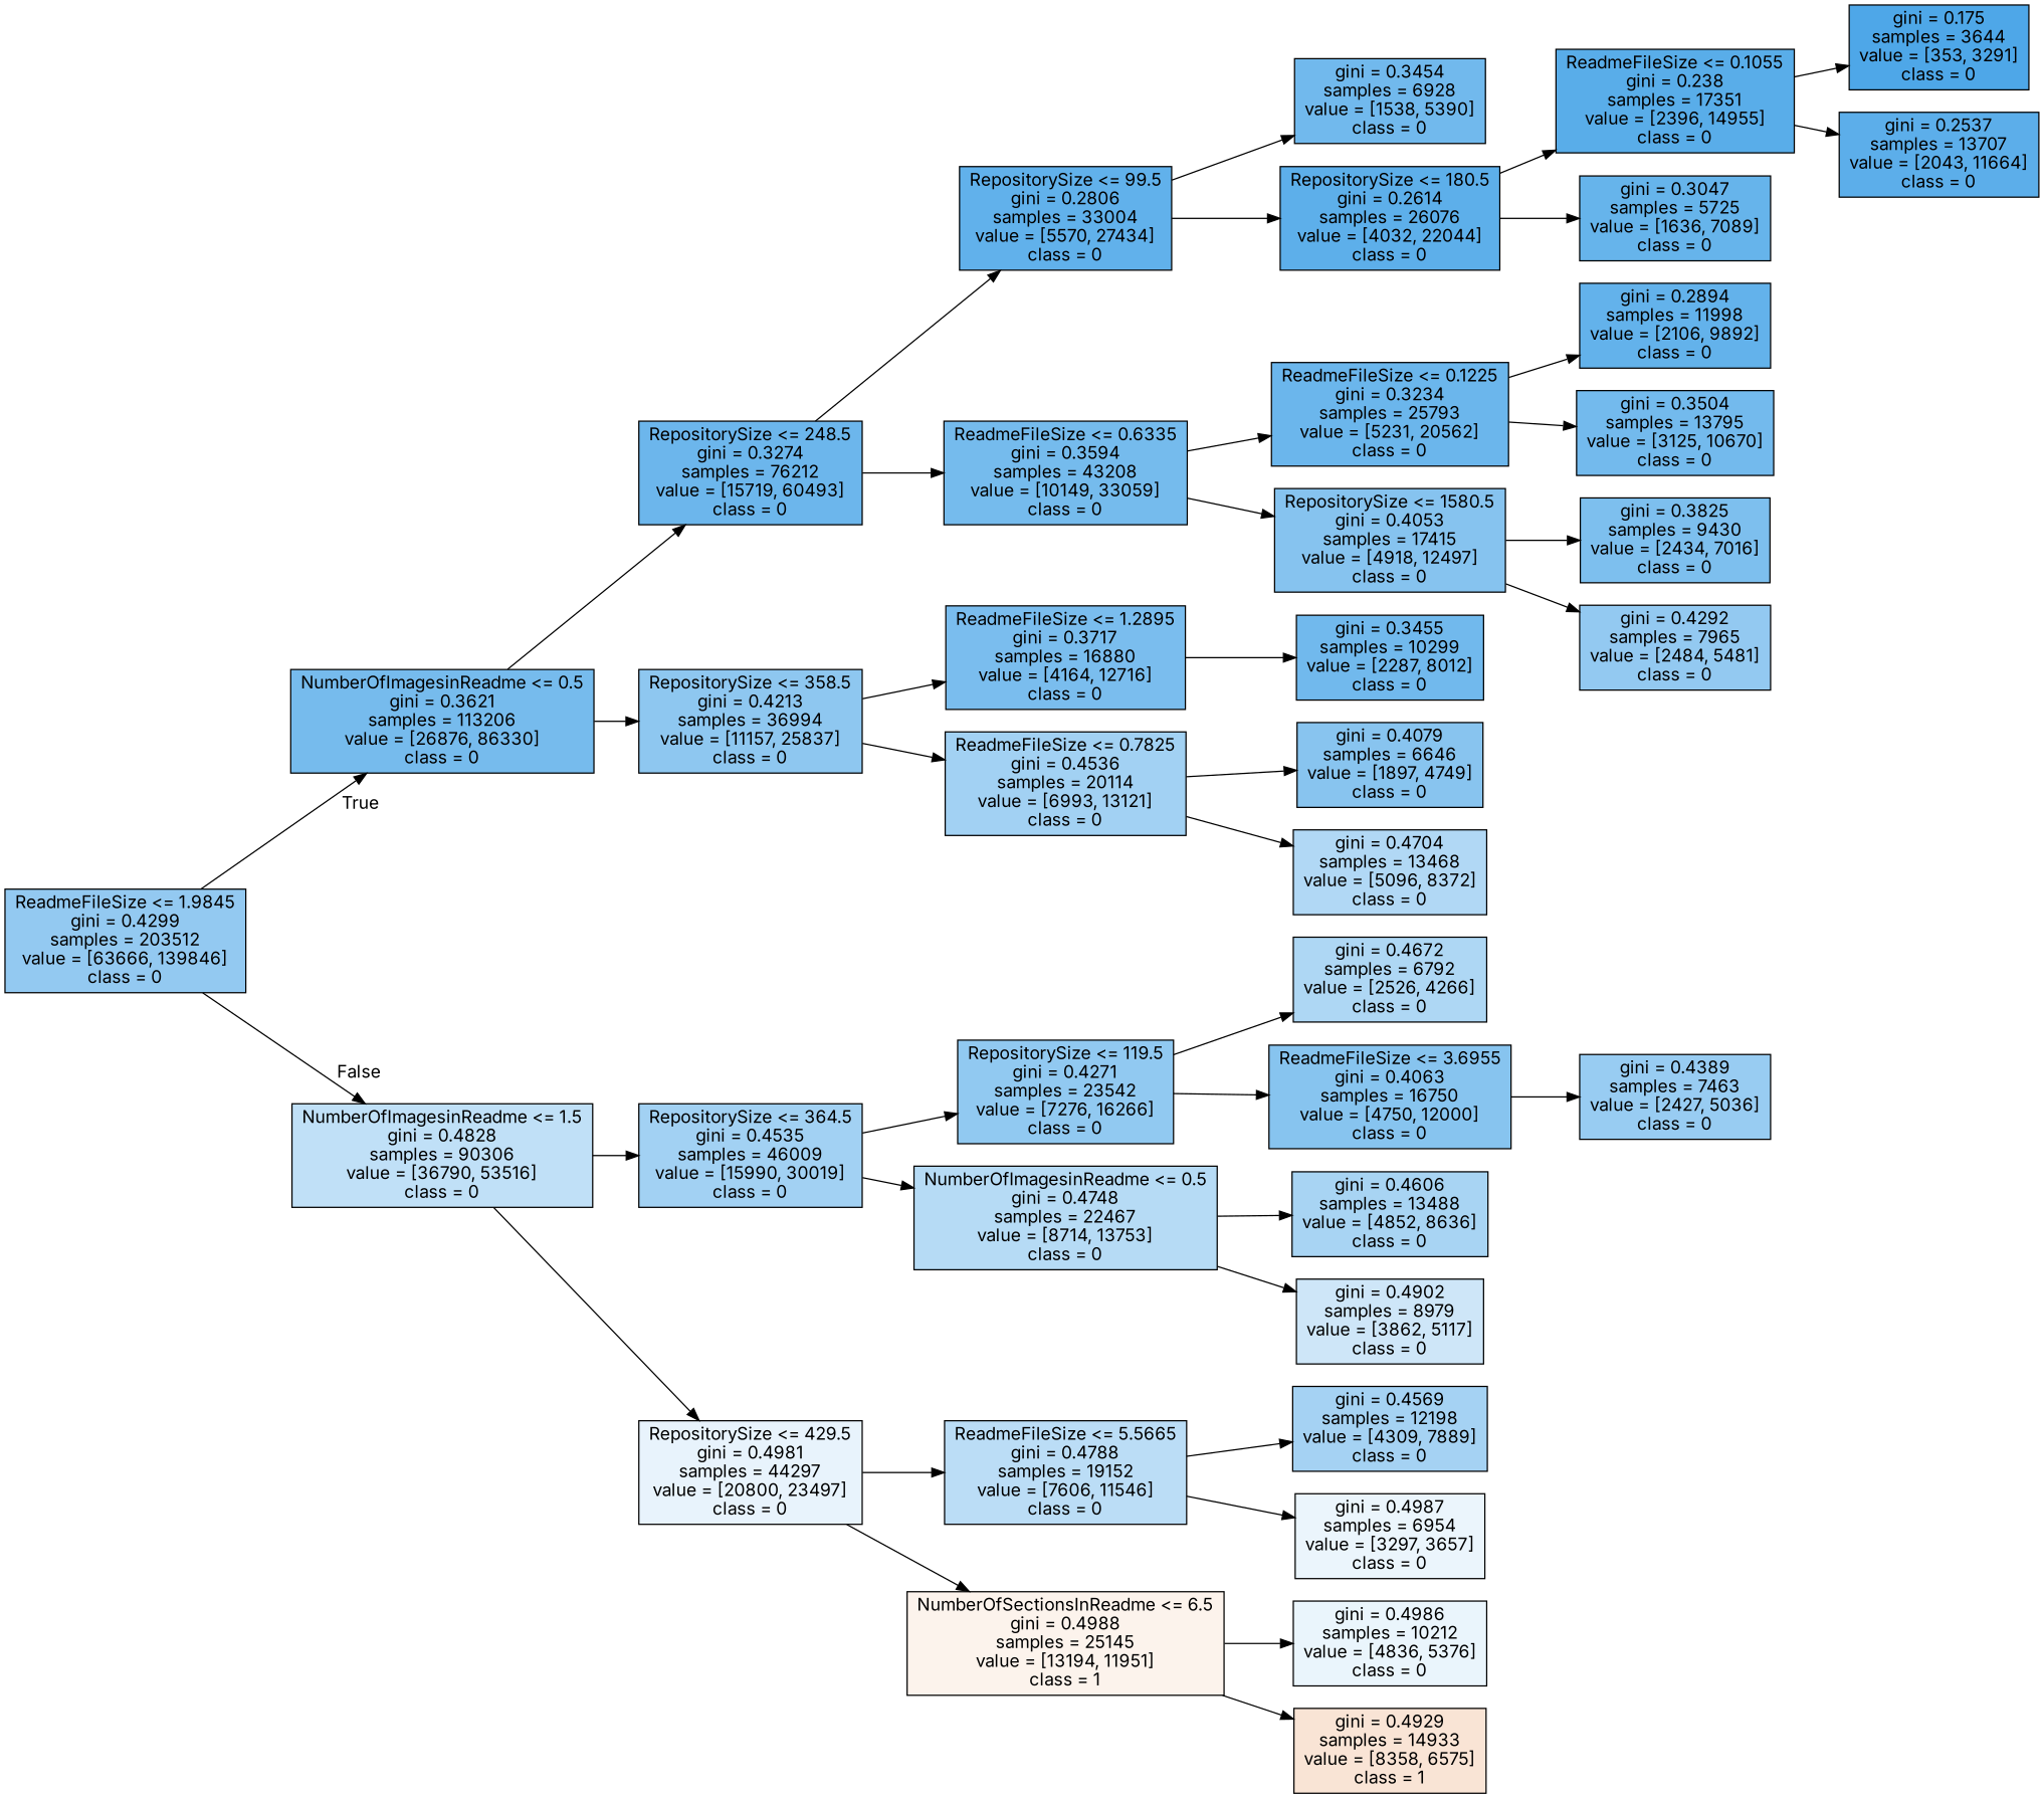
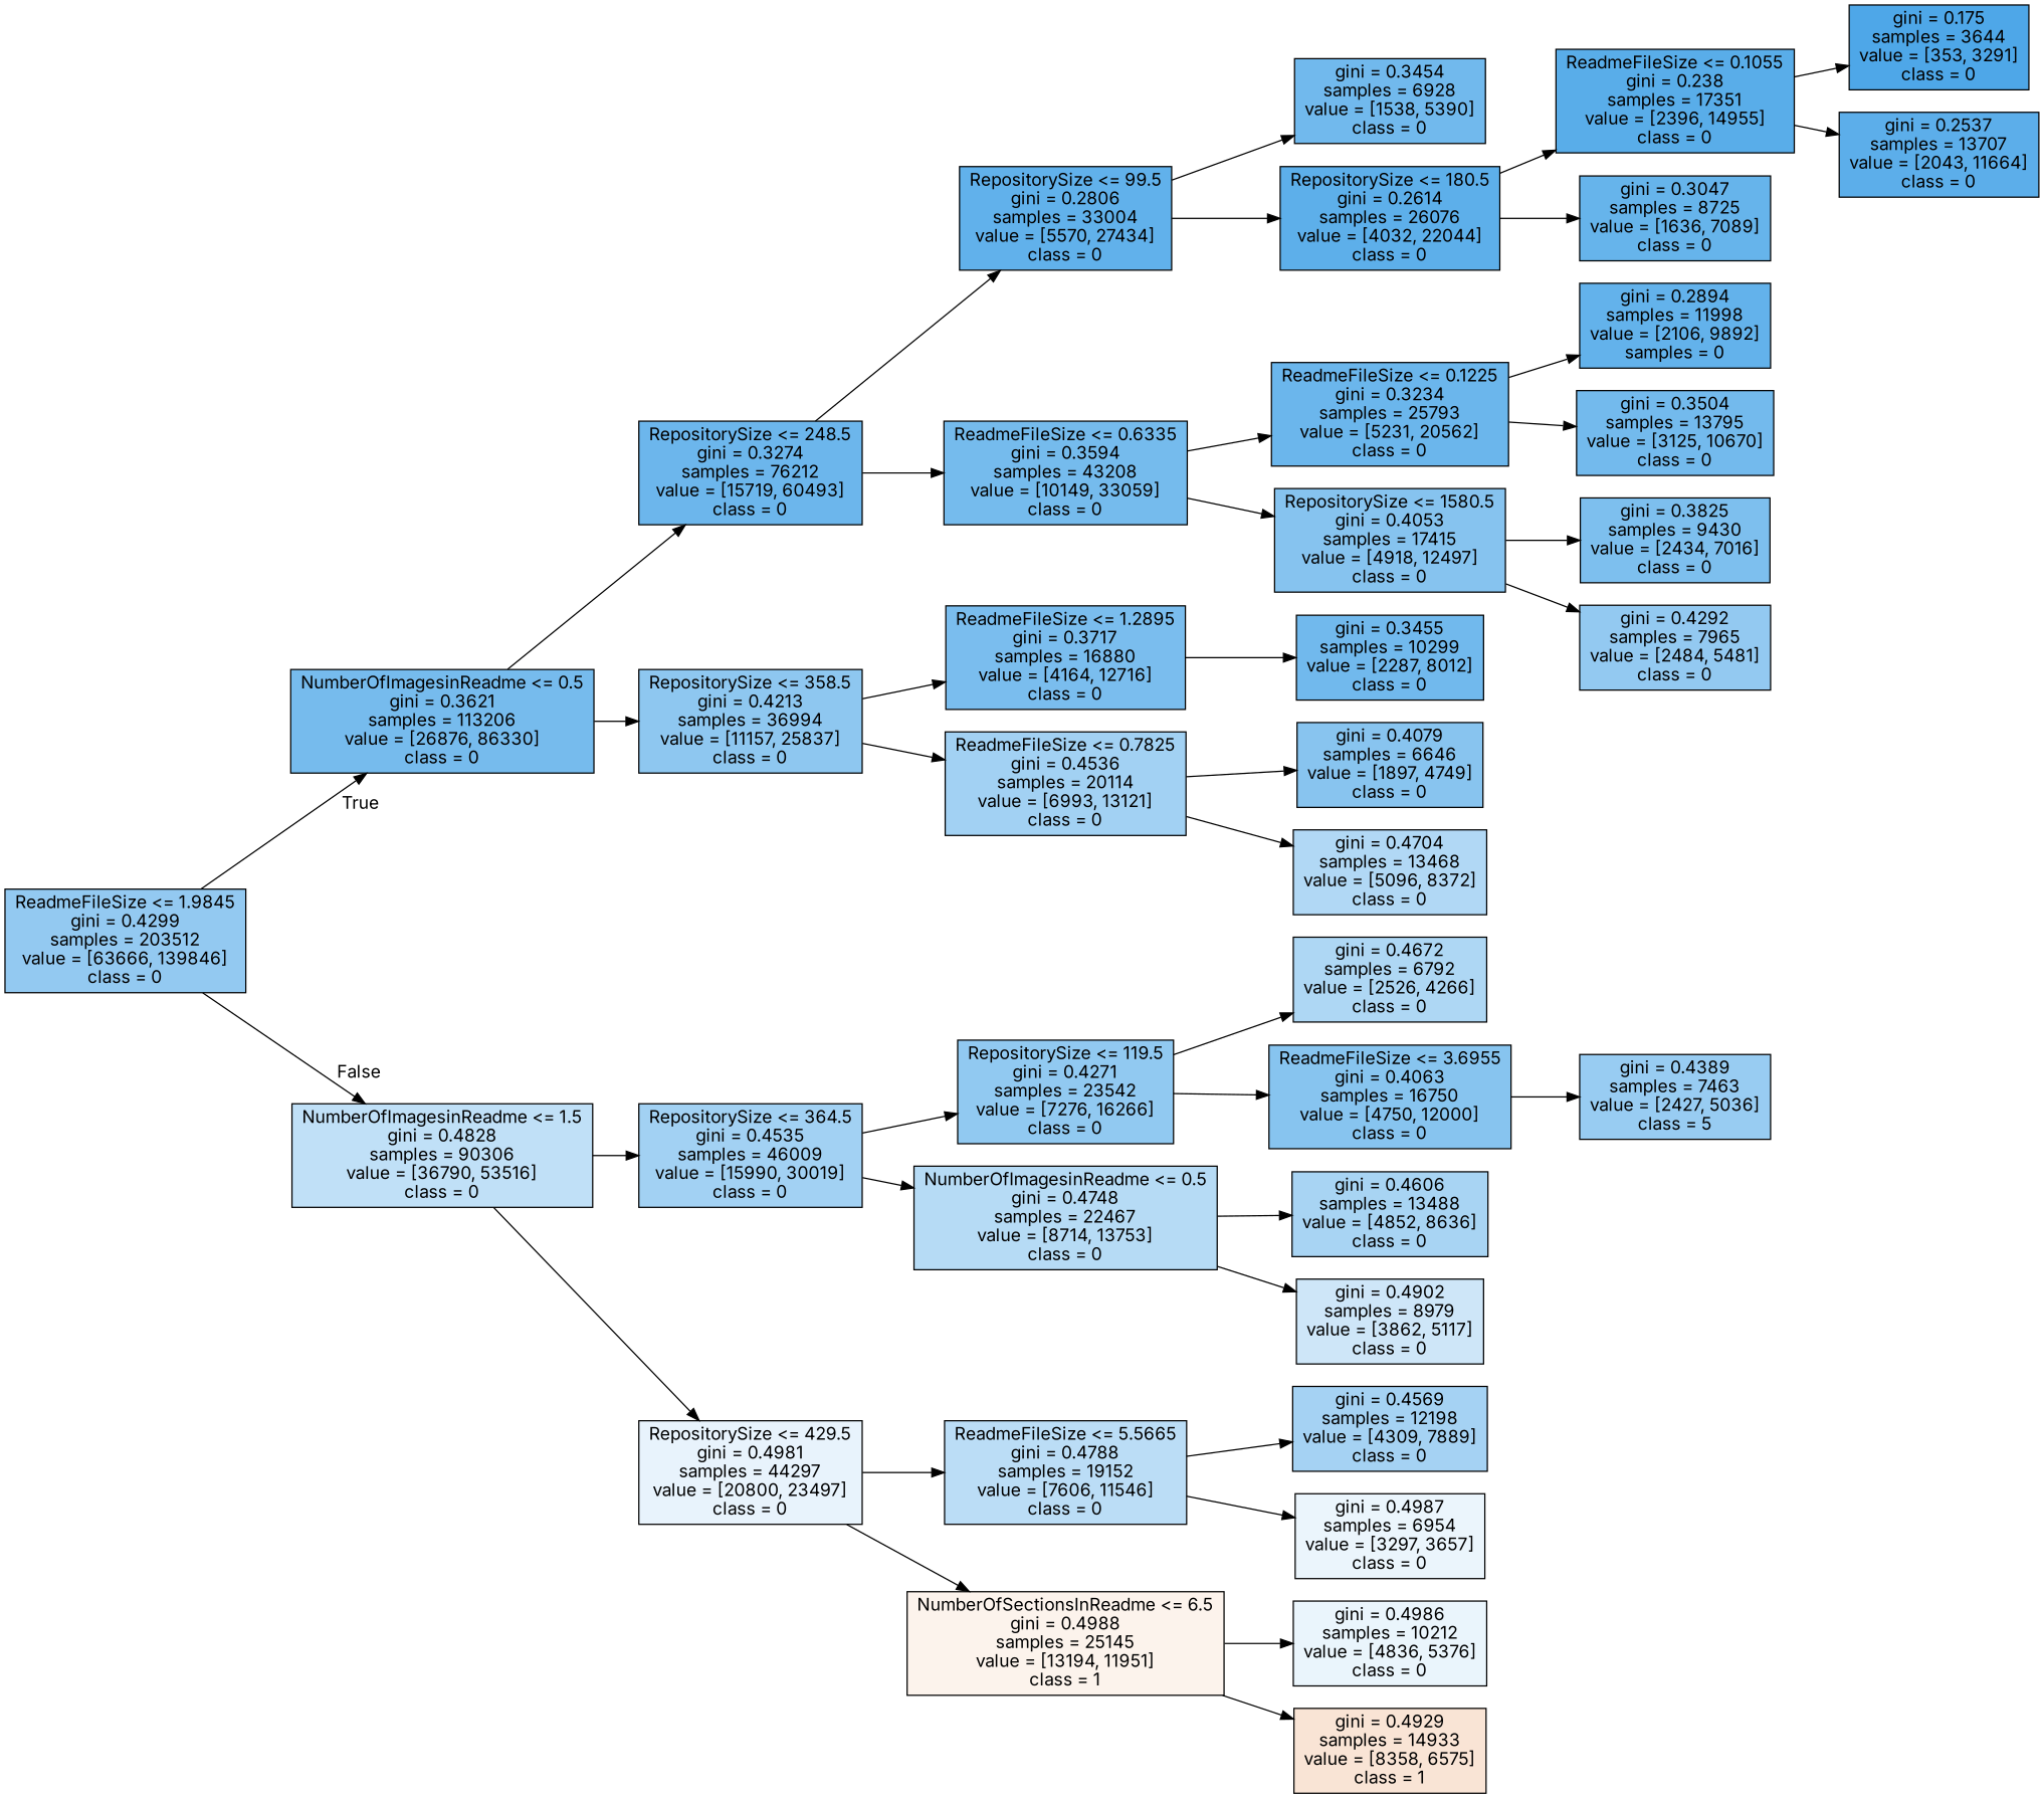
  digraph {
    fontname=Inter
    rankdir=LR
    node [color=black fillcolor="#399de58b" fontname=Inter shape=box style=filled]
    edge [fontname=Inter]
    n1 [label="ReadmeFileSize <= 1.9845\ngini = 0.4299\nsamples = 203512\nvalue = [63666, 139846]\nclass = 0"]
    n2 [fillcolor="#399de5b0" label="NumberOfImagesinReadme <= 0.5\ngini = 0.3621\nsamples = 113206\nvalue = [26876, 86330]\nclass = 0"]
    n3 [fillcolor="#399de550" label="NumberOfImagesinReadme <= 1.5\ngini = 0.4828\nsamples = 90306\nvalue = [36790, 53516]\nclass = 0"]
    n4 [fillcolor="#399de5bd" label="RepositorySize <= 248.5\ngini = 0.3274\nsamples = 76212\nvalue = [15719, 60493]\nclass = 0"]
    n5 [fillcolor="#399de591" label="RepositorySize <= 358.5\ngini = 0.4213\nsamples = 36994\nvalue = [11157, 25837]\nclass = 0"]
    n6 [fillcolor="#399de577" label="RepositorySize <= 364.5\ngini = 0.4535\nsamples = 46009\nvalue = [15990, 30019]\nclass = 0"]
    n7 [fillcolor="#399de51d" label="RepositorySize <= 429.5\ngini = 0.4981\nsamples = 44297\nvalue = [20800, 23497]\nclass = 0"]
    n8 [fillcolor="#399de5cb" label="RepositorySize <= 99.5\ngini = 0.2806\nsamples = 33004\nvalue = [5570, 27434]\nclass = 0"]
    n9 [fillcolor="#399de5b1" label="ReadmeFileSize <= 0.6335\ngini = 0.3594\nsamples = 43208\nvalue = [10149, 33059]\nclass = 0"]
    n10 [fillcolor="#399de5ab" label="ReadmeFileSize <= 1.2895\ngini = 0.3717\nsamples = 16880\nvalue = [4164, 12716]\nclass = 0"]
    n11 [fillcolor="#399de577" label="ReadmeFileSize <= 0.7825\ngini = 0.4536\nsamples = 20114\nvalue = [6993, 13121]\nclass = 0"]
    n12 [fillcolor="#399de5b6" label="gini = 0.3454\nsamples = 6928\nvalue = [1538, 5390]\nclass = 0"]
    n13 [fillcolor="#399de5d0" label="RepositorySize <= 180.5\ngini = 0.2614\nsamples = 26076\nvalue = [4032, 22044]\nclass = 0"]
    n14 [fillcolor="#399de5be" label="ReadmeFileSize <= 0.1225\ngini = 0.3234\nsamples = 25793\nvalue = [5231, 20562]\nclass = 0"]
    n15 [fillcolor="#399de59b" label="RepositorySize <= 1580.5\ngini = 0.4053\nsamples = 17415\nvalue = [4918, 12497]\nclass = 0"]
    n16 [fillcolor="#399de5d6" label="ReadmeFileSize <= 0.1055\ngini = 0.238\nsamples = 17351\nvalue = [2396, 14955]\nclass = 0"]
-   n17 [fillcolor="#399de5c4" label="gini = 0.3047\nsamples = 5725\nvalue = [1636, 7089]\nclass = 0"]
+   n17 [fillcolor="#399de5c4" label="gini = 0.3047\nsamples = 8725\nvalue = [1636, 7089]\nclass = 0"]
    n18 [fillcolor="#399de5e4" label="gini = 0.175\nsamples = 3644\nvalue = [353, 3291]\nclass = 0"]
    n19 [fillcolor="#399de5d2" label="gini = 0.2537\nsamples = 13707\nvalue = [2043, 11664]\nclass = 0"]
-   n20 [fillcolor="#399de5c9" label="gini = 0.2894\nsamples = 11998\nvalue = [2106, 9892]\nclass = 0"]
+   n20 [fillcolor="#399de5c9" label="gini = 0.2894\nsamples = 11998\nvalue = [2106, 9892]\nsamples = 0"]
    n21 [fillcolor="#399de5b4" label="gini = 0.3504\nsamples = 13795\nvalue = [3125, 10670]\nclass = 0"]
    n22 [fillcolor="#399de5a7" label="gini = 0.3825\nsamples = 9430\nvalue = [2434, 7016]\nclass = 0"]
    n23 [label="gini = 0.4292\nsamples = 7965\nvalue = [2484, 5481]\nclass = 0"]
    n24 [fillcolor="#399de5b6" label="gini = 0.3455\nsamples = 10299\nvalue = [2287, 8012]\nclass = 0"]
    n25 [fillcolor="#399de599" label="gini = 0.4079\nsamples = 6646\nvalue = [1897, 4749]\nclass = 0"]
    n26 [fillcolor="#399de564" label="gini = 0.4704\nsamples = 13468\nvalue = [5096, 8372]\nclass = 0"]
    n27 [fillcolor="#399de58d" label="RepositorySize <= 119.5\ngini = 0.4271\nsamples = 23542\nvalue = [7276, 16266]\nclass = 0"]
    n28 [fillcolor="#399de55d" label="NumberOfImagesinReadme <= 0.5\ngini = 0.4748\nsamples = 22467\nvalue = [8714, 13753]\nclass = 0"]
    n29 [fillcolor="#399de557" label="ReadmeFileSize <= 5.5665\ngini = 0.4788\nsamples = 19152\nvalue = [7606, 11546]\nclass = 0"]
    n30 [fillcolor="#e5813918" label="NumberOfSectionsInReadme <= 6.5\ngini = 0.4988\nsamples = 25145\nvalue = [13194, 11951]\nclass = 1"]
    n31 [fillcolor="#399de568" label="gini = 0.4672\nsamples = 6792\nvalue = [2526, 4266]\nclass = 0"]
    n32 [fillcolor="#399de59a" label="ReadmeFileSize <= 3.6955\ngini = 0.4063\nsamples = 16750\nvalue = [4750, 12000]\nclass = 0"]
    n33 [fillcolor="#399de570" label="gini = 0.4606\nsamples = 13488\nvalue = [4852, 8636]\nclass = 0"]
    n34 [fillcolor="#399de53f" label="gini = 0.4902\nsamples = 8979\nvalue = [3862, 5117]\nclass = 0"]
-   n35 [fillcolor="#399de584" label="gini = 0.4389\nsamples = 7463\nvalue = [2427, 5036]\nclass = 0"]
+   n35 [fillcolor="#399de584" label="gini = 0.4389\nsamples = 7463\nvalue = [2427, 5036]\nclass = 5"]
    n36 [fillcolor="#399de574" label="gini = 0.4569\nsamples = 12198\nvalue = [4309, 7889]\nclass = 0"]
    n37 [fillcolor="#399de519" label="gini = 0.4987\nsamples = 6954\nvalue = [3297, 3657]\nclass = 0"]
    n38 [fillcolor="#399de51a" label="gini = 0.4986\nsamples = 10212\nvalue = [4836, 5376]\nclass = 0"]
    n39 [fillcolor="#e5813936" label="gini = 0.4929\nsamples = 14933\nvalue = [8358, 6575]\nclass = 1"]
    n1 -> n2 [headlabel=True labelangle=45 labeldistance=2.5]
    n1 -> n3 [headlabel=False labelangle=-45 labeldistance=2.5]
    n2 -> n4
    n2 -> n5
    n3 -> n6
    n3 -> n7
    n4 -> n8
    n4 -> n9
    n5 -> n10
    n5 -> n11
    n6 -> n27
    n6 -> n28
    n7 -> n29
    n7 -> n30
    n8 -> n12
    n8 -> n13
    n9 -> n14
    n9 -> n15
    n10 -> n24
    n11 -> n25
    n11 -> n26
    n13 -> n16
    n13 -> n17
    n14 -> n20
    n14 -> n21
    n15 -> n22
    n15 -> n23
    n16 -> n18
    n16 -> n19
    n27 -> n31
    n27 -> n32
    n28 -> n33
    n28 -> n34
    n29 -> n36
    n29 -> n37
    n30 -> n38
    n30 -> n39
    n32 -> n35
  }
